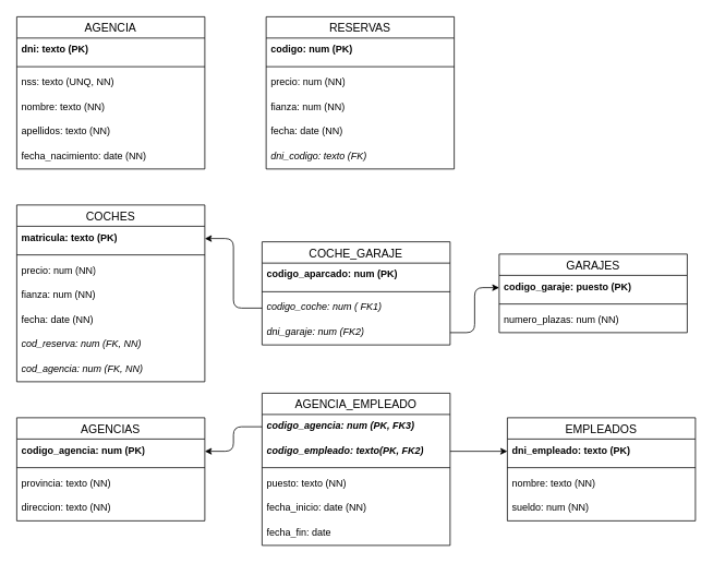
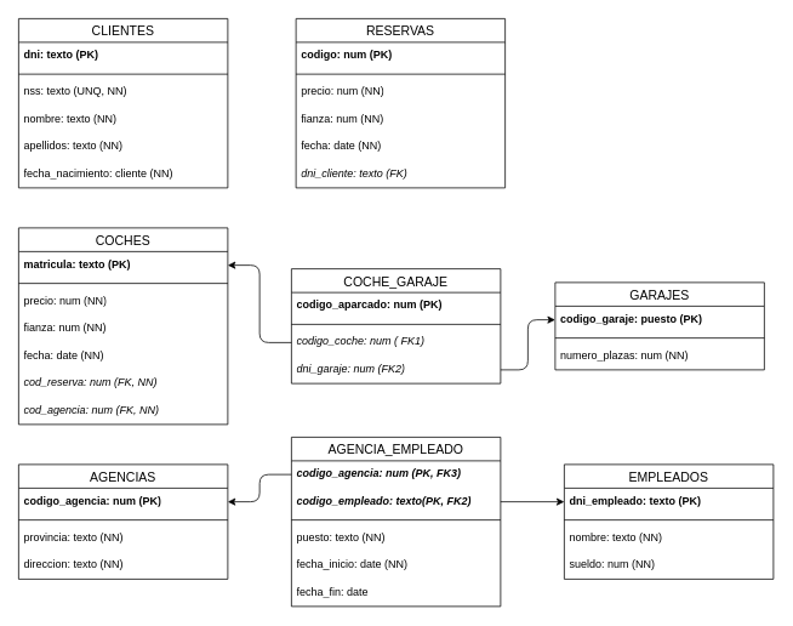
  <mxCell id="0" />
  <mxCell id="1" parent="0" />
- <mxCell id="2" value="AGENCIA" style="swimlane;fontStyle=0;childLayout=stackLayout;horizontal=1;startSize=26;horizontalStack=0;resizeParent=1;resizeParentMax=0;resizeLast=0;collapsible=1;marginBottom=0;align=center;fontSize=14;" vertex="1" parent="1"><mxGeometry x="20" y="20" width="230" height="186" as="geometry" /></mxCell>
+ <mxCell id="2" value="CLIENTES" style="swimlane;fontStyle=0;childLayout=stackLayout;horizontal=1;startSize=26;horizontalStack=0;resizeParent=1;resizeParentMax=0;resizeLast=0;collapsible=1;marginBottom=0;align=center;fontSize=14;" vertex="1" parent="1"><mxGeometry x="20" y="20" width="230" height="186" as="geometry" /></mxCell>
  <mxCell id="3" value="&lt;b&gt;dni: texto (PK)&lt;/b&gt;" style="text;strokeColor=none;fillColor=none;spacingLeft=4;spacingRight=4;overflow=hidden;rotatable=0;points=[[0,0.5],[1,0.5]];portConstraint=eastwest;fontSize=12;whiteSpace=wrap;html=1;" vertex="1" parent="2"><mxGeometry y="26" width="230" height="30" as="geometry" /></mxCell>
  <mxCell id="4" value="" style="line;strokeWidth=1;rotatable=0;dashed=0;labelPosition=right;align=left;verticalAlign=middle;spacingTop=0;spacingLeft=6;points=[];portConstraint=eastwest;" vertex="1" parent="2"><mxGeometry y="56" width="230" height="10" as="geometry" /></mxCell>
  <mxCell id="5" value="nss: texto (UNQ, NN)" style="text;strokeColor=none;fillColor=none;spacingLeft=4;spacingRight=4;overflow=hidden;rotatable=0;points=[[0,0.5],[1,0.5]];portConstraint=eastwest;fontSize=12;whiteSpace=wrap;html=1;" vertex="1" parent="2"><mxGeometry y="66" width="230" height="30" as="geometry" /></mxCell>
  <mxCell id="6" value="nombre: texto (NN)" style="text;strokeColor=none;fillColor=none;spacingLeft=4;spacingRight=4;overflow=hidden;rotatable=0;points=[[0,0.5],[1,0.5]];portConstraint=eastwest;fontSize=12;whiteSpace=wrap;html=1;" vertex="1" parent="2"><mxGeometry y="96" width="230" height="30" as="geometry" /></mxCell>
  <mxCell id="7" value="apellidos: texto (NN)" style="text;strokeColor=none;fillColor=none;spacingLeft=4;spacingRight=4;overflow=hidden;rotatable=0;points=[[0,0.5],[1,0.5]];portConstraint=eastwest;fontSize=12;whiteSpace=wrap;html=1;" vertex="1" parent="2"><mxGeometry y="126" width="230" height="30" as="geometry" /></mxCell>
- <mxCell id="8" value="fecha_nacimiento: date (NN)" style="text;strokeColor=none;fillColor=none;spacingLeft=4;spacingRight=4;overflow=hidden;rotatable=0;points=[[0,0.5],[1,0.5]];portConstraint=eastwest;fontSize=12;whiteSpace=wrap;html=1;" vertex="1" parent="2"><mxGeometry y="156" width="230" height="30" as="geometry" /></mxCell>
+ <mxCell id="8" value="fecha_nacimiento: cliente (NN)" style="text;strokeColor=none;fillColor=none;spacingLeft=4;spacingRight=4;overflow=hidden;rotatable=0;points=[[0,0.5],[1,0.5]];portConstraint=eastwest;fontSize=12;whiteSpace=wrap;html=1;" vertex="1" parent="2"><mxGeometry y="156" width="230" height="30" as="geometry" /></mxCell>
  <mxCell id="9" value="RESERVAS" style="swimlane;fontStyle=0;childLayout=stackLayout;horizontal=1;startSize=26;horizontalStack=0;resizeParent=1;resizeParentMax=0;resizeLast=0;collapsible=1;marginBottom=0;align=center;fontSize=14;" vertex="1" parent="1"><mxGeometry x="325" y="20" width="230" height="186" as="geometry" /></mxCell>
  <mxCell id="10" value="&lt;b&gt;codigo: num (PK)&lt;/b&gt;" style="text;strokeColor=none;fillColor=none;spacingLeft=4;spacingRight=4;overflow=hidden;rotatable=0;points=[[0,0.5],[1,0.5]];portConstraint=eastwest;fontSize=12;whiteSpace=wrap;html=1;" vertex="1" parent="9"><mxGeometry y="26" width="230" height="30" as="geometry" /></mxCell>
  <mxCell id="11" value="" style="line;strokeWidth=1;rotatable=0;dashed=0;labelPosition=right;align=left;verticalAlign=middle;spacingTop=0;spacingLeft=6;points=[];portConstraint=eastwest;" vertex="1" parent="9"><mxGeometry y="56" width="230" height="10" as="geometry" /></mxCell>
  <mxCell id="12" value="precio: num (NN)" style="text;strokeColor=none;fillColor=none;spacingLeft=4;spacingRight=4;overflow=hidden;rotatable=0;points=[[0,0.5],[1,0.5]];portConstraint=eastwest;fontSize=12;whiteSpace=wrap;html=1;" vertex="1" parent="9"><mxGeometry y="66" width="230" height="30" as="geometry" /></mxCell>
  <mxCell id="13" value="fianza: num (NN)" style="text;strokeColor=none;fillColor=none;spacingLeft=4;spacingRight=4;overflow=hidden;rotatable=0;points=[[0,0.5],[1,0.5]];portConstraint=eastwest;fontSize=12;whiteSpace=wrap;html=1;" vertex="1" parent="9"><mxGeometry y="96" width="230" height="30" as="geometry" /></mxCell>
  <mxCell id="14" value="fecha: date (NN)" style="text;strokeColor=none;fillColor=none;spacingLeft=4;spacingRight=4;overflow=hidden;rotatable=0;points=[[0,0.5],[1,0.5]];portConstraint=eastwest;fontSize=12;whiteSpace=wrap;html=1;" vertex="1" parent="9"><mxGeometry y="126" width="230" height="30" as="geometry" /></mxCell>
- <mxCell id="15" value="&lt;i&gt;dni_codigo: texto (FK)&lt;/i&gt;" style="text;strokeColor=none;fillColor=none;spacingLeft=4;spacingRight=4;overflow=hidden;rotatable=0;points=[[0,0.5],[1,0.5]];portConstraint=eastwest;fontSize=12;whiteSpace=wrap;html=1;" vertex="1" parent="9"><mxGeometry y="156" width="230" height="30" as="geometry" /></mxCell>
+ <mxCell id="15" value="&lt;i&gt;dni_cliente: texto (FK)&lt;/i&gt;" style="text;strokeColor=none;fillColor=none;spacingLeft=4;spacingRight=4;overflow=hidden;rotatable=0;points=[[0,0.5],[1,0.5]];portConstraint=eastwest;fontSize=12;whiteSpace=wrap;html=1;" vertex="1" parent="9"><mxGeometry y="156" width="230" height="30" as="geometry" /></mxCell>
  <mxCell id="16" value="COCHES" style="swimlane;fontStyle=0;childLayout=stackLayout;horizontal=1;startSize=26;horizontalStack=0;resizeParent=1;resizeParentMax=0;resizeLast=0;collapsible=1;marginBottom=0;align=center;fontSize=14;" vertex="1" parent="1"><mxGeometry x="20" y="250" width="230" height="216" as="geometry" /></mxCell>
  <mxCell id="17" value="&lt;b&gt;matricula: texto (PK)&lt;/b&gt;" style="text;strokeColor=none;fillColor=none;spacingLeft=4;spacingRight=4;overflow=hidden;rotatable=0;points=[[0,0.5],[1,0.5]];portConstraint=eastwest;fontSize=12;whiteSpace=wrap;html=1;" vertex="1" parent="16"><mxGeometry y="26" width="230" height="30" as="geometry" /></mxCell>
  <mxCell id="18" value="" style="line;strokeWidth=1;rotatable=0;dashed=0;labelPosition=right;align=left;verticalAlign=middle;spacingTop=0;spacingLeft=6;points=[];portConstraint=eastwest;" vertex="1" parent="16"><mxGeometry y="56" width="230" height="10" as="geometry" /></mxCell>
  <mxCell id="19" value="precio: num (NN)" style="text;strokeColor=none;fillColor=none;spacingLeft=4;spacingRight=4;overflow=hidden;rotatable=0;points=[[0,0.5],[1,0.5]];portConstraint=eastwest;fontSize=12;whiteSpace=wrap;html=1;" vertex="1" parent="16"><mxGeometry y="66" width="230" height="30" as="geometry" /></mxCell>
  <mxCell id="20" value="fianza: num (NN)" style="text;strokeColor=none;fillColor=none;spacingLeft=4;spacingRight=4;overflow=hidden;rotatable=0;points=[[0,0.5],[1,0.5]];portConstraint=eastwest;fontSize=12;whiteSpace=wrap;html=1;" vertex="1" parent="16"><mxGeometry y="96" width="230" height="30" as="geometry" /></mxCell>
  <mxCell id="21" value="fecha: date (NN)" style="text;strokeColor=none;fillColor=none;spacingLeft=4;spacingRight=4;overflow=hidden;rotatable=0;points=[[0,0.5],[1,0.5]];portConstraint=eastwest;fontSize=12;whiteSpace=wrap;html=1;" vertex="1" parent="16"><mxGeometry y="126" width="230" height="30" as="geometry" /></mxCell>
  <mxCell id="22" value="&lt;i&gt;cod_reserva: num (FK, NN)&lt;/i&gt;" style="text;strokeColor=none;fillColor=none;spacingLeft=4;spacingRight=4;overflow=hidden;rotatable=0;points=[[0,0.5],[1,0.5]];portConstraint=eastwest;fontSize=12;whiteSpace=wrap;html=1;" vertex="1" parent="16"><mxGeometry y="156" width="230" height="30" as="geometry" /></mxCell>
  <mxCell id="23" value="&lt;i&gt;cod_agencia: num (FK, NN)&lt;/i&gt;" style="text;strokeColor=none;fillColor=none;spacingLeft=4;spacingRight=4;overflow=hidden;rotatable=0;points=[[0,0.5],[1,0.5]];portConstraint=eastwest;fontSize=12;whiteSpace=wrap;html=1;" vertex="1" parent="16"><mxGeometry y="186" width="230" height="30" as="geometry" /></mxCell>
  <mxCell id="24" value="AGENCIAS" style="swimlane;fontStyle=0;childLayout=stackLayout;horizontal=1;startSize=26;horizontalStack=0;resizeParent=1;resizeParentMax=0;resizeLast=0;collapsible=1;marginBottom=0;align=center;fontSize=14;" vertex="1" parent="1"><mxGeometry x="20" y="510" width="230" height="126" as="geometry" /></mxCell>
  <mxCell id="25" value="&lt;b&gt;codigo_agencia: num (PK)&lt;/b&gt;" style="text;strokeColor=none;fillColor=none;spacingLeft=4;spacingRight=4;overflow=hidden;rotatable=0;points=[[0,0.5],[1,0.5]];portConstraint=eastwest;fontSize=12;whiteSpace=wrap;html=1;" vertex="1" parent="24"><mxGeometry y="26" width="230" height="30" as="geometry" /></mxCell>
  <mxCell id="26" value="" style="line;strokeWidth=1;rotatable=0;dashed=0;labelPosition=right;align=left;verticalAlign=middle;spacingTop=0;spacingLeft=6;points=[];portConstraint=eastwest;" vertex="1" parent="24"><mxGeometry y="56" width="230" height="10" as="geometry" /></mxCell>
  <mxCell id="27" value="provincia: texto (NN)" style="text;strokeColor=none;fillColor=none;spacingLeft=4;spacingRight=4;overflow=hidden;rotatable=0;points=[[0,0.5],[1,0.5]];portConstraint=eastwest;fontSize=12;whiteSpace=wrap;html=1;" vertex="1" parent="24"><mxGeometry y="66" width="230" height="30" as="geometry" /></mxCell>
  <mxCell id="28" value="direccion: texto (NN)" style="text;strokeColor=none;fillColor=none;spacingLeft=4;spacingRight=4;overflow=hidden;rotatable=0;points=[[0,0.5],[1,0.5]];portConstraint=eastwest;fontSize=12;whiteSpace=wrap;html=1;" vertex="1" parent="24"><mxGeometry y="96" width="230" height="30" as="geometry" /></mxCell>
  <mxCell id="29" value="GARAJES" style="swimlane;fontStyle=0;childLayout=stackLayout;horizontal=1;startSize=26;horizontalStack=0;resizeParent=1;resizeParentMax=0;resizeLast=0;collapsible=1;marginBottom=0;align=center;fontSize=14;" vertex="1" parent="1"><mxGeometry x="610" y="310" width="230" height="96" as="geometry" /></mxCell>
  <mxCell id="30" value="&lt;b&gt;codigo_garaje: puesto (PK)&lt;/b&gt;" style="text;strokeColor=none;fillColor=none;spacingLeft=4;spacingRight=4;overflow=hidden;rotatable=0;points=[[0,0.5],[1,0.5]];portConstraint=eastwest;fontSize=12;whiteSpace=wrap;html=1;" vertex="1" parent="29"><mxGeometry y="26" width="230" height="30" as="geometry" /></mxCell>
  <mxCell id="31" value="" style="line;strokeWidth=1;rotatable=0;dashed=0;labelPosition=right;align=left;verticalAlign=middle;spacingTop=0;spacingLeft=6;points=[];portConstraint=eastwest;" vertex="1" parent="29"><mxGeometry y="56" width="230" height="10" as="geometry" /></mxCell>
  <mxCell id="32" value="numero_plazas: num (NN)" style="text;strokeColor=none;fillColor=none;spacingLeft=4;spacingRight=4;overflow=hidden;rotatable=0;points=[[0,0.5],[1,0.5]];portConstraint=eastwest;fontSize=12;whiteSpace=wrap;html=1;" vertex="1" parent="29"><mxGeometry y="66" width="230" height="30" as="geometry" /></mxCell>
  <mxCell id="33" value="COCHE_GARAJE" style="swimlane;fontStyle=0;childLayout=stackLayout;horizontal=1;startSize=26;horizontalStack=0;resizeParent=1;resizeParentMax=0;resizeLast=0;collapsible=1;marginBottom=0;align=center;fontSize=14;" vertex="1" parent="1"><mxGeometry x="320" y="295" width="230" height="126" as="geometry" /></mxCell>
  <mxCell id="34" value="&lt;b&gt;codigo_aparcado: num (PK)&lt;/b&gt;" style="text;strokeColor=none;fillColor=none;spacingLeft=4;spacingRight=4;overflow=hidden;rotatable=0;points=[[0,0.5],[1,0.5]];portConstraint=eastwest;fontSize=12;whiteSpace=wrap;html=1;" vertex="1" parent="33"><mxGeometry y="26" width="230" height="30" as="geometry" /></mxCell>
  <mxCell id="35" value="" style="line;strokeWidth=1;rotatable=0;dashed=0;labelPosition=right;align=left;verticalAlign=middle;spacingTop=0;spacingLeft=6;points=[];portConstraint=eastwest;" vertex="1" parent="33"><mxGeometry y="56" width="230" height="10" as="geometry" /></mxCell>
  <mxCell id="36" value="&lt;i style=&quot;&quot;&gt;codigo_coche: num ( FK1)&lt;/i&gt;" style="text;strokeColor=none;fillColor=none;spacingLeft=4;spacingRight=4;overflow=hidden;rotatable=0;points=[[0,0.5],[1,0.5]];portConstraint=eastwest;fontSize=12;whiteSpace=wrap;html=1;" vertex="1" parent="33"><mxGeometry y="66" width="230" height="30" as="geometry" /></mxCell>
  <mxCell id="37" value="&lt;i style=&quot;&quot;&gt;dni_garaje: num (FK2)&lt;/i&gt;" style="text;strokeColor=none;fillColor=none;spacingLeft=4;spacingRight=4;overflow=hidden;rotatable=0;points=[[0,0.5],[1,0.5]];portConstraint=eastwest;fontSize=12;whiteSpace=wrap;html=1;" vertex="1" parent="33"><mxGeometry y="96" width="230" height="30" as="geometry" /></mxCell>
  <mxCell id="38" style="edgeStyle=orthogonalEdgeStyle;shape=connector;curved=0;rounded=1;orthogonalLoop=1;jettySize=auto;html=1;entryX=1;entryY=0.5;entryDx=0;entryDy=0;strokeColor=default;align=center;verticalAlign=middle;fontFamily=Helvetica;fontSize=11;fontColor=default;labelBackgroundColor=default;endArrow=classic;" edge="1" parent="1" source="36" target="17"><mxGeometry relative="1" as="geometry" /></mxCell>
  <mxCell id="39" style="edgeStyle=orthogonalEdgeStyle;shape=connector;curved=0;rounded=1;orthogonalLoop=1;jettySize=auto;html=1;exitX=1;exitY=0.5;exitDx=0;exitDy=0;entryX=0;entryY=0.5;entryDx=0;entryDy=0;strokeColor=default;align=center;verticalAlign=middle;fontFamily=Helvetica;fontSize=11;fontColor=default;labelBackgroundColor=default;endArrow=classic;" edge="1" parent="1" source="37" target="30"><mxGeometry relative="1" as="geometry" /></mxCell>
  <mxCell id="40" value="EMPLEADOS" style="swimlane;fontStyle=0;childLayout=stackLayout;horizontal=1;startSize=26;horizontalStack=0;resizeParent=1;resizeParentMax=0;resizeLast=0;collapsible=1;marginBottom=0;align=center;fontSize=14;" vertex="1" parent="1"><mxGeometry x="620" y="510" width="230" height="126" as="geometry" /></mxCell>
  <mxCell id="41" value="&lt;b&gt;dni_empleado: texto (PK)&lt;/b&gt;" style="text;strokeColor=none;fillColor=none;spacingLeft=4;spacingRight=4;overflow=hidden;rotatable=0;points=[[0,0.5],[1,0.5]];portConstraint=eastwest;fontSize=12;whiteSpace=wrap;html=1;" vertex="1" parent="40"><mxGeometry y="26" width="230" height="30" as="geometry" /></mxCell>
  <mxCell id="42" value="" style="line;strokeWidth=1;rotatable=0;dashed=0;labelPosition=right;align=left;verticalAlign=middle;spacingTop=0;spacingLeft=6;points=[];portConstraint=eastwest;" vertex="1" parent="40"><mxGeometry y="56" width="230" height="10" as="geometry" /></mxCell>
  <mxCell id="43" value="nombre: texto (NN)" style="text;strokeColor=none;fillColor=none;spacingLeft=4;spacingRight=4;overflow=hidden;rotatable=0;points=[[0,0.5],[1,0.5]];portConstraint=eastwest;fontSize=12;whiteSpace=wrap;html=1;" vertex="1" parent="40"><mxGeometry y="66" width="230" height="30" as="geometry" /></mxCell>
  <mxCell id="44" value="sueldo: num (NN)" style="text;strokeColor=none;fillColor=none;spacingLeft=4;spacingRight=4;overflow=hidden;rotatable=0;points=[[0,0.5],[1,0.5]];portConstraint=eastwest;fontSize=12;whiteSpace=wrap;html=1;" vertex="1" parent="40"><mxGeometry y="96" width="230" height="30" as="geometry" /></mxCell>
  <mxCell id="45" value="AGENCIA_EMPLEADO" style="swimlane;fontStyle=0;childLayout=stackLayout;horizontal=1;startSize=26;horizontalStack=0;resizeParent=1;resizeParentMax=0;resizeLast=0;collapsible=1;marginBottom=0;align=center;fontSize=14;" vertex="1" parent="1"><mxGeometry x="320" y="480" width="230" height="186" as="geometry" /></mxCell>
  <mxCell id="46" value="&lt;b&gt;&lt;i&gt;codigo_agencia: num (PK, FK3)&lt;/i&gt;&lt;/b&gt;" style="text;strokeColor=none;fillColor=none;spacingLeft=4;spacingRight=4;overflow=hidden;rotatable=0;points=[[0,0.5],[1,0.5]];portConstraint=eastwest;fontSize=12;whiteSpace=wrap;html=1;" vertex="1" parent="45"><mxGeometry y="26" width="230" height="30" as="geometry" /></mxCell>
  <mxCell id="47" value="&lt;b&gt;&lt;i&gt;codigo_empleado: texto(PK, FK2)&lt;/i&gt;&lt;/b&gt;" style="text;strokeColor=none;fillColor=none;spacingLeft=4;spacingRight=4;overflow=hidden;rotatable=0;points=[[0,0.5],[1,0.5]];portConstraint=eastwest;fontSize=12;whiteSpace=wrap;html=1;" vertex="1" parent="45"><mxGeometry y="56" width="230" height="30" as="geometry" /></mxCell>
  <mxCell id="48" value="" style="line;strokeWidth=1;rotatable=0;dashed=0;labelPosition=right;align=left;verticalAlign=middle;spacingTop=0;spacingLeft=6;points=[];portConstraint=eastwest;" vertex="1" parent="45"><mxGeometry y="86" width="230" height="10" as="geometry" /></mxCell>
  <mxCell id="49" value="puesto: texto (NN)&lt;div&gt;&lt;br&gt;&lt;/div&gt;" style="text;strokeColor=none;fillColor=none;spacingLeft=4;spacingRight=4;overflow=hidden;rotatable=0;points=[[0,0.5],[1,0.5]];portConstraint=eastwest;fontSize=12;whiteSpace=wrap;html=1;" vertex="1" parent="45"><mxGeometry y="96" width="230" height="30" as="geometry" /></mxCell>
  <mxCell id="50" value="fecha_inicio: date (NN)" style="text;strokeColor=none;fillColor=none;spacingLeft=4;spacingRight=4;overflow=hidden;rotatable=0;points=[[0,0.5],[1,0.5]];portConstraint=eastwest;fontSize=12;whiteSpace=wrap;html=1;" vertex="1" parent="45"><mxGeometry y="126" width="230" height="30" as="geometry" /></mxCell>
  <mxCell id="51" value="fecha_fin: date" style="text;strokeColor=none;fillColor=none;spacingLeft=4;spacingRight=4;overflow=hidden;rotatable=0;points=[[0,0.5],[1,0.5]];portConstraint=eastwest;fontSize=12;whiteSpace=wrap;html=1;" vertex="1" parent="45"><mxGeometry y="156" width="230" height="30" as="geometry" /></mxCell>
  <mxCell id="52" style="edgeStyle=orthogonalEdgeStyle;shape=connector;curved=0;rounded=1;orthogonalLoop=1;jettySize=auto;html=1;exitX=0;exitY=0.5;exitDx=0;exitDy=0;entryX=1;entryY=0.5;entryDx=0;entryDy=0;strokeColor=default;align=center;verticalAlign=middle;fontFamily=Helvetica;fontSize=11;fontColor=default;labelBackgroundColor=default;endArrow=classic;" edge="1" parent="1" source="46" target="25"><mxGeometry relative="1" as="geometry" /></mxCell>
  <mxCell id="53" style="edgeStyle=orthogonalEdgeStyle;shape=connector;curved=0;rounded=1;orthogonalLoop=1;jettySize=auto;html=1;exitX=1;exitY=0.5;exitDx=0;exitDy=0;entryX=0;entryY=0.5;entryDx=0;entryDy=0;strokeColor=default;align=center;verticalAlign=middle;fontFamily=Helvetica;fontSize=11;fontColor=default;labelBackgroundColor=default;endArrow=classic;" edge="1" parent="1" source="47" target="41"><mxGeometry relative="1" as="geometry" /></mxCell>
